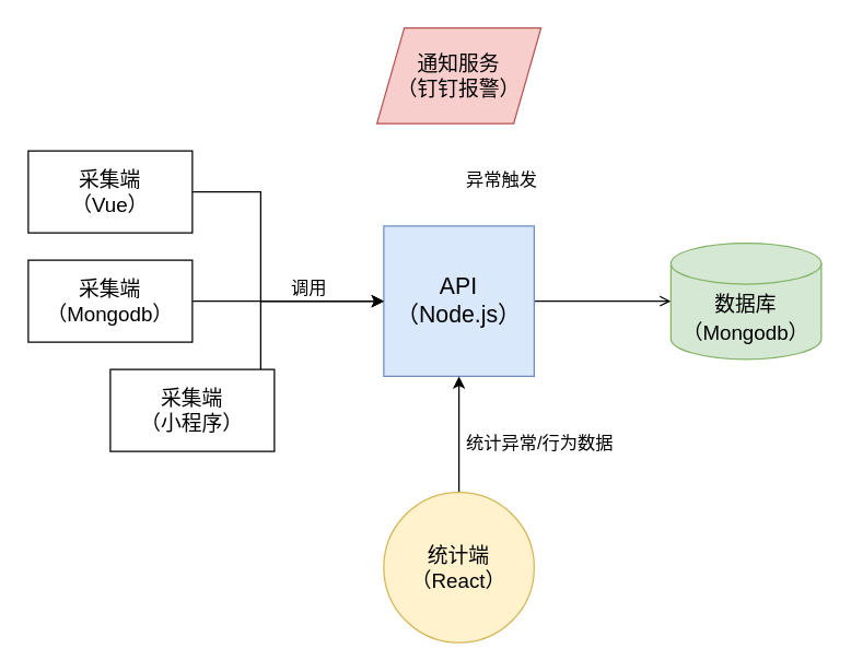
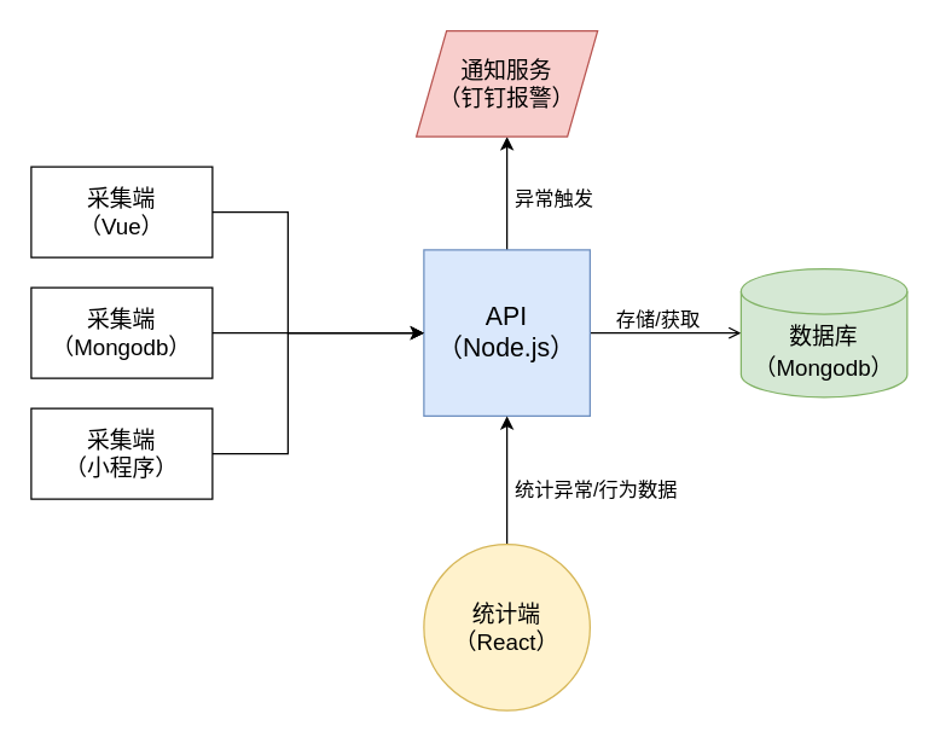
  <mxCell id="0" />
  <mxCell id="1" parent="0" />
  <mxCell id="2" style="edgeStyle=orthogonalEdgeStyle;rounded=0;orthogonalLoop=1;jettySize=auto;html=1;fontSize=15;exitX=1;exitY=0.5;exitDx=0;exitDy=0;exitPerimeter=0;endArrow=open;" edge="1" parent="1" source="4" target="5"><mxGeometry relative="1" as="geometry" /></mxCell>
+ <mxCell id="3" value="" style="edgeStyle=orthogonalEdgeStyle;rounded=0;orthogonalLoop=1;jettySize=auto;html=1;fontSize=15;strokeColor=default;" edge="1" parent="1" source="4" target="17"><mxGeometry relative="1" as="geometry" /></mxCell>
  <mxCell id="4" value="&lt;font style=&quot;font-size: 17px&quot;&gt;API&lt;br&gt;（Node.js）&lt;br&gt;&lt;/font&gt;" style="whiteSpace=wrap;html=1;aspect=fixed;fillColor=#dae8fc;strokeColor=#6c8ebf;" vertex="1" parent="1"><mxGeometry x="280" y="165" width="110" height="110" as="geometry" /></mxCell>
  <mxCell id="5" value="&lt;font style=&quot;font-size: 15px&quot;&gt;数据库&lt;br&gt;（Mongodb）&lt;/font&gt;" style="shape=cylinder3;whiteSpace=wrap;html=1;boundedLbl=1;backgroundOutline=1;size=15;fontSize=17;fillColor=#d5e8d4;strokeColor=#82b366;" vertex="1" parent="1"><mxGeometry x="490" y="177.5" width="110" height="85" as="geometry" /></mxCell>
  <mxCell id="6" style="edgeStyle=orthogonalEdgeStyle;rounded=0;orthogonalLoop=1;jettySize=auto;html=1;fontSize=15;endArrow=open;" edge="1" parent="1" source="7" target="4"><mxGeometry relative="1" as="geometry"><Array as="points"><mxPoint x="190" y="140" /><mxPoint x="190" y="220" /></Array></mxGeometry></mxCell>
  <mxCell id="7" value="采集端&lt;br&gt;（Vue）" style="rounded=0;whiteSpace=wrap;html=1;fontSize=15;" vertex="1" parent="1"><mxGeometry x="20" y="110" width="120" height="60" as="geometry" /></mxCell>
  <mxCell id="8" value="" style="edgeStyle=orthogonalEdgeStyle;rounded=0;orthogonalLoop=1;jettySize=auto;html=1;fontSize=15;" edge="1" parent="1" source="9" target="4"><mxGeometry relative="1" as="geometry" /></mxCell>
  <mxCell id="9" value="采集端&lt;br&gt;（Mongodb）" style="rounded=0;whiteSpace=wrap;html=1;fontSize=15;" vertex="1" parent="1"><mxGeometry x="20" y="190" width="120" height="60" as="geometry" /></mxCell>
  <mxCell id="10" style="edgeStyle=orthogonalEdgeStyle;rounded=0;orthogonalLoop=1;jettySize=auto;html=1;entryX=0;entryY=0.5;entryDx=0;entryDy=0;fontSize=15;strokeColor=default;" edge="1" parent="1" source="11" target="4"><mxGeometry relative="1" as="geometry"><Array as="points"><mxPoint x="190" y="300" /><mxPoint x="190" y="220" /></Array></mxGeometry></mxCell>
- <mxCell id="11" value="采集端&lt;br&gt;（小程序）" style="rounded=0;whiteSpace=wrap;html=1;fontSize=15;" vertex="1" parent="1"><mxGeometry x="80" y="270" width="120" height="60" as="geometry" /></mxCell>
- <mxCell id="12" value="&lt;font style=&quot;font-size: 13px&quot;&gt;调用&lt;/font&gt;" style="text;html=1;align=center;verticalAlign=middle;resizable=0;points=[];autosize=1;strokeColor=none;fillColor=none;fontSize=15;" vertex="1" parent="1"><mxGeometry x="205" y="199" width="40" height="20" as="geometry" /></mxCell>
+ <mxCell id="11" value="采集端&lt;br&gt;（小程序）" style="rounded=0;whiteSpace=wrap;html=1;fontSize=15;" vertex="1" parent="1"><mxGeometry x="20" y="270" width="120" height="60" as="geometry" /></mxCell>
+ <mxCell id="13" value="存储/获取&lt;br&gt;" style="text;html=1;align=center;verticalAlign=middle;resizable=0;points=[];autosize=1;strokeColor=none;fillColor=none;fontSize=13;" vertex="1" parent="1"><mxGeometry x="400" y="201" width="70" height="20" as="geometry" /></mxCell>
  <mxCell id="14" style="edgeStyle=orthogonalEdgeStyle;rounded=0;orthogonalLoop=1;jettySize=auto;html=1;entryX=0.5;entryY=1;entryDx=0;entryDy=0;fontSize=15;strokeColor=default;" edge="1" parent="1" source="15" target="4"><mxGeometry relative="1" as="geometry" /></mxCell>
  <mxCell id="15" value="&lt;font style=&quot;font-size: 15px&quot;&gt;统计端&lt;br&gt;（React）&lt;br&gt;&lt;/font&gt;" style="ellipse;whiteSpace=wrap;html=1;fontSize=13;fillColor=#fff2cc;strokeColor=#d6b656;" vertex="1" parent="1"><mxGeometry x="280" y="360" width="110" height="110" as="geometry" /></mxCell>
  <mxCell id="16" value="&lt;font style=&quot;font-size: 13px&quot;&gt;统计异常/行为数据&lt;/font&gt;" style="text;html=1;align=center;verticalAlign=middle;resizable=0;points=[];autosize=1;strokeColor=none;fillColor=none;fontSize=15;" vertex="1" parent="1"><mxGeometry x="334" y="313" width="120" height="20" as="geometry" /></mxCell>
  <mxCell id="17" value="&lt;font style=&quot;font-size: 15px&quot;&gt;通知服务&lt;br&gt;（钉钉报警）&lt;/font&gt;" style="shape=parallelogram;perimeter=parallelogramPerimeter;whiteSpace=wrap;html=1;fixedSize=1;fontSize=13;fillColor=#f8cecc;strokeColor=#b85450;" vertex="1" parent="1"><mxGeometry x="275" y="20" width="120" height="70" as="geometry" /></mxCell>
  <mxCell id="18" value="&lt;font style=&quot;font-size: 13px&quot;&gt;异常触发&lt;/font&gt;" style="text;html=1;align=center;verticalAlign=middle;resizable=0;points=[];autosize=1;strokeColor=none;fillColor=none;fontSize=15;" vertex="1" parent="1"><mxGeometry x="331" y="120" width="70" height="20" as="geometry" /></mxCell>
